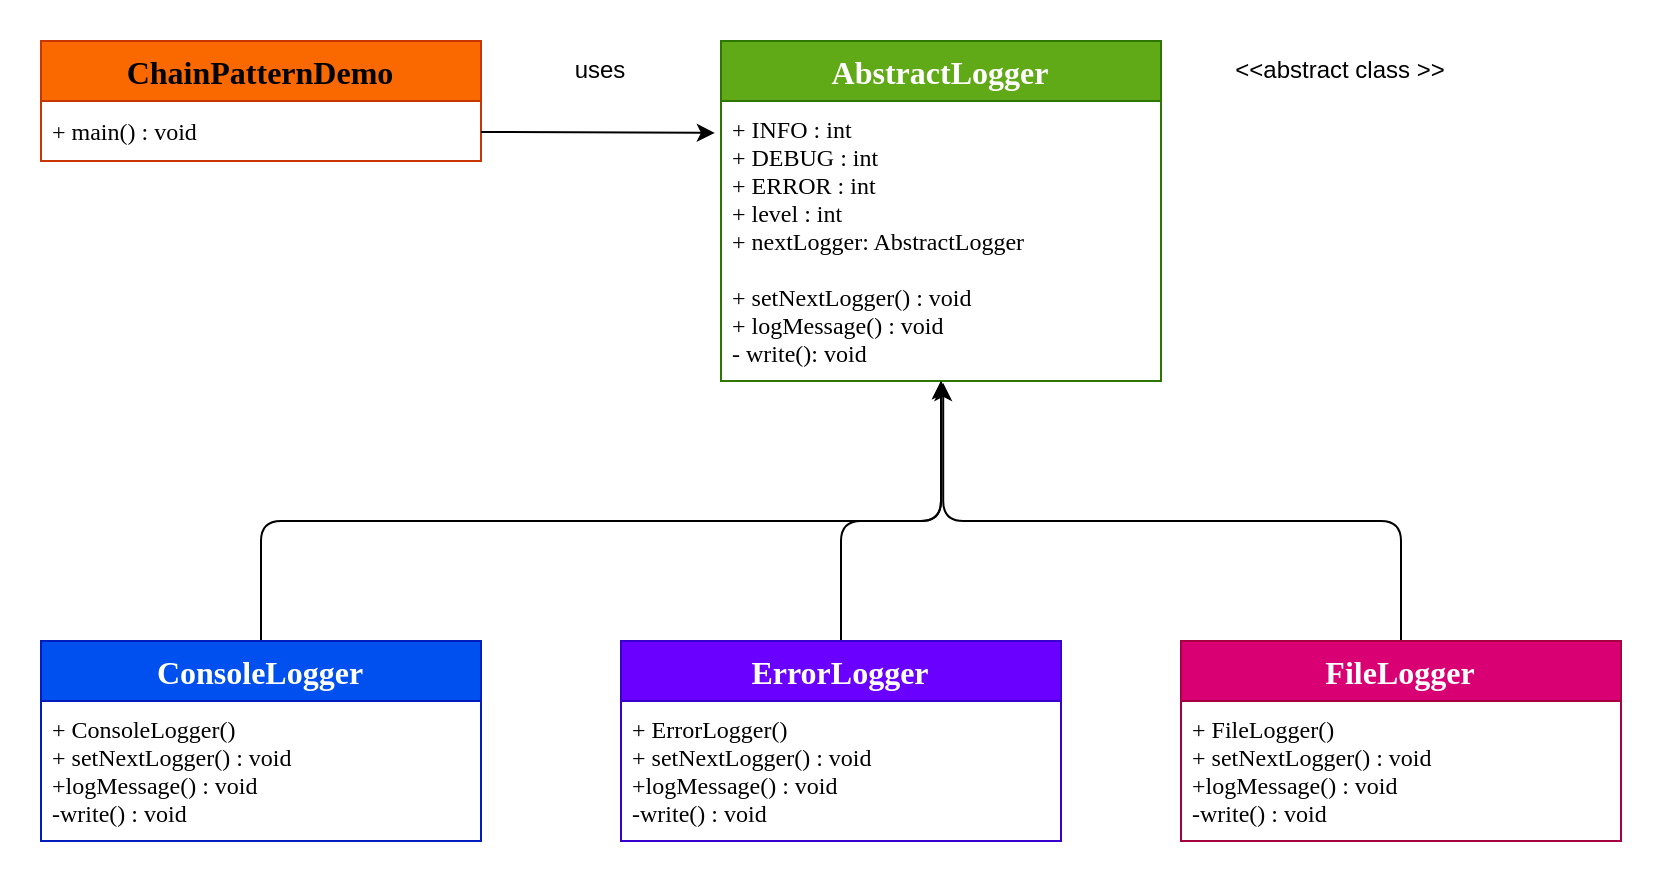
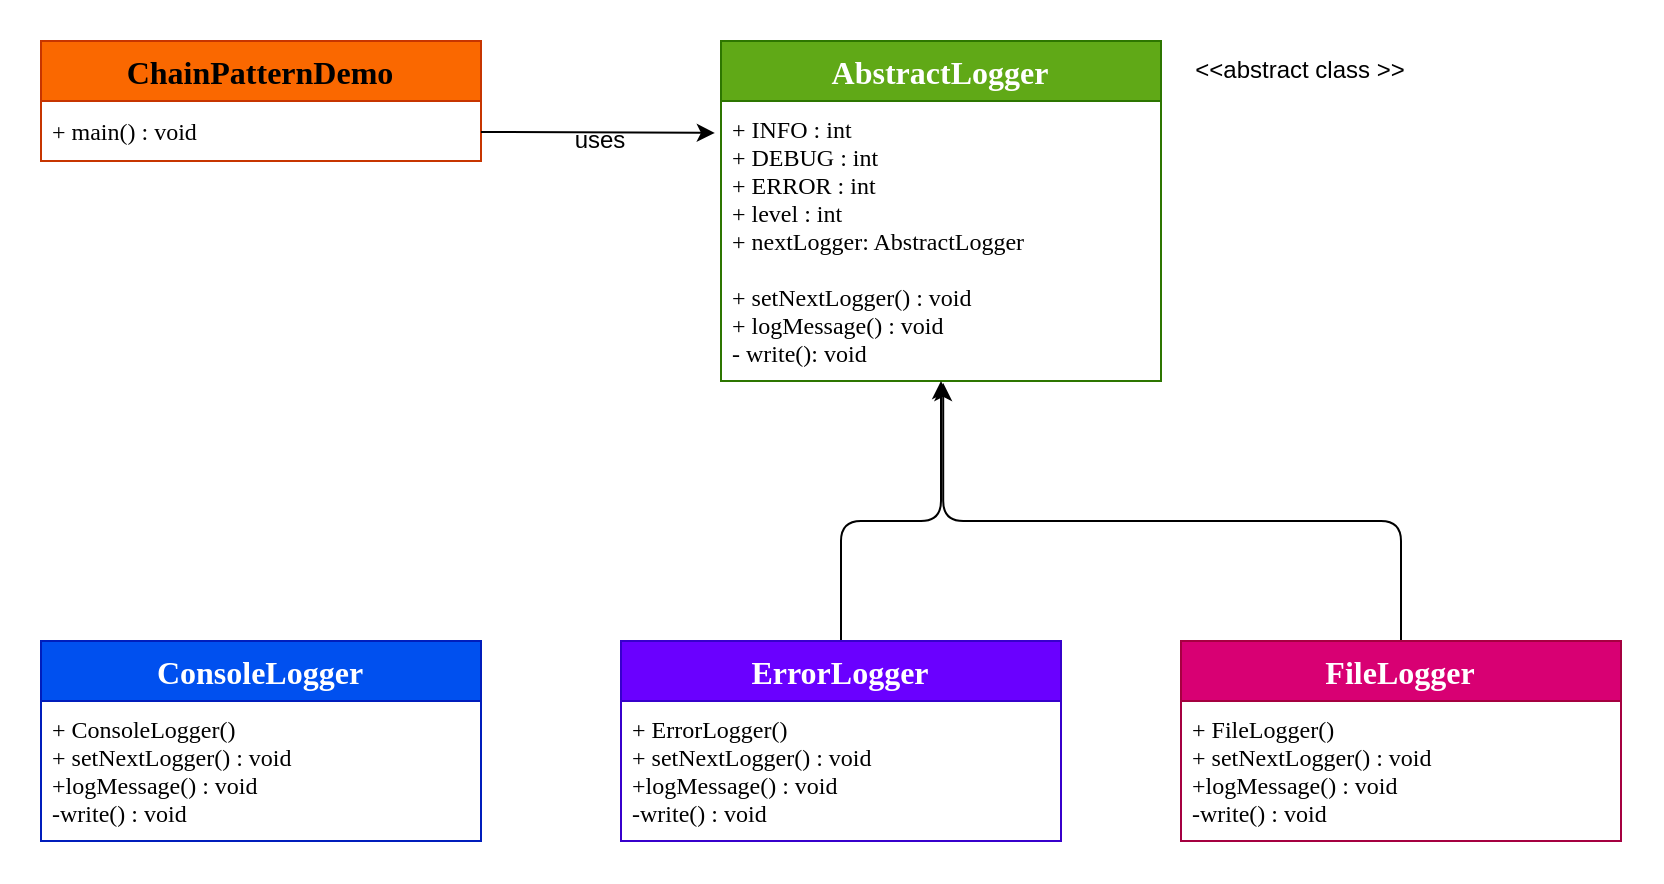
  <mxCell id="0" />
  <mxCell id="1" parent="0" />
  <mxCell id="2" value="AbstractLogger" style="swimlane;fontStyle=1;childLayout=stackLayout;horizontal=1;startSize=30;horizontalStack=0;resizeParent=1;resizeParentMax=0;resizeLast=0;collapsible=1;marginBottom=0;fillColor=#60a917;fontColor=#ffffff;strokeColor=#2D7600;fontSize=16;fontFamily=Poppins;fontSource=https%3A%2F%2Ffonts.googleapis.com%2Fcss%3Ffamily%3DPoppins;" parent="1" vertex="1"><mxGeometry x="360" y="20" width="220" height="170" as="geometry" /></mxCell>
  <mxCell id="3" value="+ INFO : int&#10;+ DEBUG : int&#10;+ ERROR : int&#10;+ level : int&#10;+ nextLogger: AbstractLogger&#10;&#10;+ setNextLogger() : void&#10;+ logMessage() : void&#10;- write(): void" style="text;strokeColor=none;fillColor=none;align=left;verticalAlign=middle;spacingLeft=4;spacingRight=4;overflow=hidden;points=[[0,0.5],[1,0.5]];portConstraint=eastwest;rotatable=0;fontSize=12;fontFamily=Poppins;fontSource=https%3A%2F%2Ffonts.googleapis.com%2Fcss%3Ffamily%3DPoppins;" parent="2" vertex="1"><mxGeometry y="30" width="220" height="140" as="geometry" /></mxCell>
  <mxCell id="4" value="ChainPatternDemo" style="swimlane;fontStyle=1;childLayout=stackLayout;horizontal=1;startSize=30;horizontalStack=0;resizeParent=1;resizeParentMax=0;resizeLast=0;collapsible=1;marginBottom=0;fillColor=#fa6800;fontColor=#000000;strokeColor=#C73500;fontSize=16;fontFamily=Poppins;fontSource=https%3A%2F%2Ffonts.googleapis.com%2Fcss%3Ffamily%3DPoppins;" vertex="1" parent="1"><mxGeometry x="20" y="20" width="220" height="60" as="geometry" /></mxCell>
  <mxCell id="5" value="+ main() : void" style="text;strokeColor=none;fillColor=none;align=left;verticalAlign=middle;spacingLeft=4;spacingRight=4;overflow=hidden;points=[[0,0.5],[1,0.5]];portConstraint=eastwest;rotatable=0;fontSize=12;fontFamily=Poppins;fontSource=https%3A%2F%2Ffonts.googleapis.com%2Fcss%3Ffamily%3DPoppins;" vertex="1" parent="4"><mxGeometry y="30" width="220" height="30" as="geometry" /></mxCell>
- <mxCell id="6" style="edgeStyle=orthogonalEdgeStyle;html=1;entryX=0.5;entryY=1;entryDx=0;entryDy=0;" edge="1" parent="1" source="7" target="2"><mxGeometry relative="1" as="geometry"><mxPoint x="470" y="200" as="targetPoint" /><Array as="points"><mxPoint x="130" y="260" /><mxPoint x="470" y="260" /></Array></mxGeometry></mxCell>
  <mxCell id="7" value="ConsoleLogger" style="swimlane;fontStyle=1;childLayout=stackLayout;horizontal=1;startSize=30;horizontalStack=0;resizeParent=1;resizeParentMax=0;resizeLast=0;collapsible=1;marginBottom=0;fillColor=#0050ef;fontColor=#ffffff;strokeColor=#001DBC;fontSize=16;fontFamily=Poppins;fontSource=https%3A%2F%2Ffonts.googleapis.com%2Fcss%3Ffamily%3DPoppins;" vertex="1" parent="1"><mxGeometry x="20" y="320" width="220" height="100" as="geometry" /></mxCell>
  <mxCell id="8" value="+ ConsoleLogger()&#10;+ setNextLogger() : void&#10;+logMessage() : void&#10;-write() : void" style="text;strokeColor=none;fillColor=none;align=left;verticalAlign=middle;spacingLeft=4;spacingRight=4;overflow=hidden;points=[[0,0.5],[1,0.5]];portConstraint=eastwest;rotatable=0;fontSize=12;fontFamily=Poppins;fontSource=https%3A%2F%2Ffonts.googleapis.com%2Fcss%3Ffamily%3DPoppins;" vertex="1" parent="7"><mxGeometry y="30" width="220" height="70" as="geometry" /></mxCell>
  <mxCell id="9" style="edgeStyle=orthogonalEdgeStyle;html=1;entryX=0.5;entryY=1;entryDx=0;entryDy=0;entryPerimeter=0;" edge="1" parent="1" source="10" target="3"><mxGeometry relative="1" as="geometry"><mxPoint x="470" y="200" as="targetPoint" /><Array as="points"><mxPoint x="420" y="260" /><mxPoint x="470" y="260" /></Array></mxGeometry></mxCell>
  <mxCell id="10" value="ErrorLogger" style="swimlane;fontStyle=1;childLayout=stackLayout;horizontal=1;startSize=30;horizontalStack=0;resizeParent=1;resizeParentMax=0;resizeLast=0;collapsible=1;marginBottom=0;fillColor=#6a00ff;fontColor=#ffffff;strokeColor=#3700CC;fontSize=16;fontFamily=Poppins;fontSource=https%3A%2F%2Ffonts.googleapis.com%2Fcss%3Ffamily%3DPoppins;" vertex="1" parent="1"><mxGeometry x="310" y="320" width="220" height="100" as="geometry" /></mxCell>
  <mxCell id="11" value="+ ErrorLogger()&#10;+ setNextLogger() : void&#10;+logMessage() : void&#10;-write() : void" style="text;strokeColor=none;fillColor=none;align=left;verticalAlign=middle;spacingLeft=4;spacingRight=4;overflow=hidden;points=[[0,0.5],[1,0.5]];portConstraint=eastwest;rotatable=0;fontSize=12;fontFamily=Poppins;fontSource=https%3A%2F%2Ffonts.googleapis.com%2Fcss%3Ffamily%3DPoppins;" vertex="1" parent="10"><mxGeometry y="30" width="220" height="70" as="geometry" /></mxCell>
  <mxCell id="12" style="edgeStyle=orthogonalEdgeStyle;html=1;entryX=0.505;entryY=1.007;entryDx=0;entryDy=0;entryPerimeter=0;" edge="1" parent="1" source="13" target="3"><mxGeometry relative="1" as="geometry"><Array as="points"><mxPoint x="700" y="260" /><mxPoint x="471" y="260" /></Array></mxGeometry></mxCell>
  <mxCell id="13" value="FileLogger" style="swimlane;fontStyle=1;childLayout=stackLayout;horizontal=1;startSize=30;horizontalStack=0;resizeParent=1;resizeParentMax=0;resizeLast=0;collapsible=1;marginBottom=0;fillColor=#d80073;fontColor=#ffffff;strokeColor=#A50040;fontSize=16;fontFamily=Poppins;fontSource=https%3A%2F%2Ffonts.googleapis.com%2Fcss%3Ffamily%3DPoppins;" vertex="1" parent="1"><mxGeometry x="590" y="320" width="220" height="100" as="geometry" /></mxCell>
  <mxCell id="14" value="+ FileLogger()&#10;+ setNextLogger() : void&#10;+logMessage() : void&#10;-write() : void" style="text;strokeColor=none;fillColor=none;align=left;verticalAlign=middle;spacingLeft=4;spacingRight=4;overflow=hidden;points=[[0,0.5],[1,0.5]];portConstraint=eastwest;rotatable=0;fontSize=12;fontFamily=Poppins;fontSource=https%3A%2F%2Ffonts.googleapis.com%2Fcss%3Ffamily%3DPoppins;" vertex="1" parent="13"><mxGeometry y="30" width="220" height="70" as="geometry" /></mxCell>
- <mxCell id="15" value="uses" style="text;html=1;strokeColor=none;fillColor=none;align=center;verticalAlign=middle;whiteSpace=wrap;rounded=0;" vertex="1" parent="1"><mxGeometry x="270" y="20" width="60" height="30" as="geometry" /></mxCell>
- <mxCell id="16" value="&amp;lt;&amp;lt;abstract class &amp;gt;&amp;gt;" style="text;html=1;strokeColor=none;fillColor=none;align=center;verticalAlign=middle;whiteSpace=wrap;rounded=0;" vertex="1" parent="1"><mxGeometry x="610" y="20" width="120" height="30" as="geometry" /></mxCell>
+ <mxCell id="15" value="uses" style="text;html=1;strokeColor=none;fillColor=none;align=center;verticalAlign=middle;whiteSpace=wrap;rounded=0;" vertex="1" parent="1"><mxGeometry x="270" y="55" width="60" height="30" as="geometry" /></mxCell>
+ <mxCell id="16" value="&amp;lt;&amp;lt;abstract class &amp;gt;&amp;gt;" style="text;html=1;strokeColor=none;fillColor=none;align=center;verticalAlign=middle;whiteSpace=wrap;rounded=0;" vertex="1" parent="1"><mxGeometry x="590" y="20" width="120" height="30" as="geometry" /></mxCell>
  <mxCell id="17" style="edgeStyle=none;html=1;entryX=-0.014;entryY=0.114;entryDx=0;entryDy=0;entryPerimeter=0;" edge="1" parent="1" source="5" target="3"><mxGeometry relative="1" as="geometry" /></mxCell>
